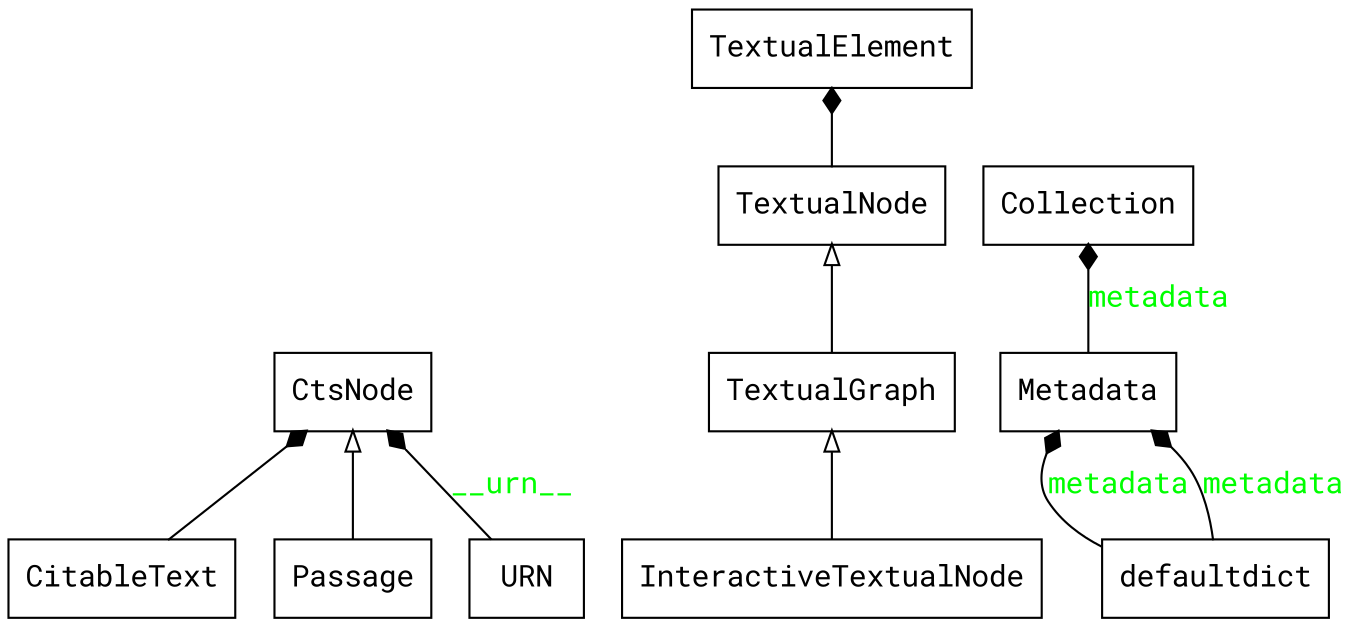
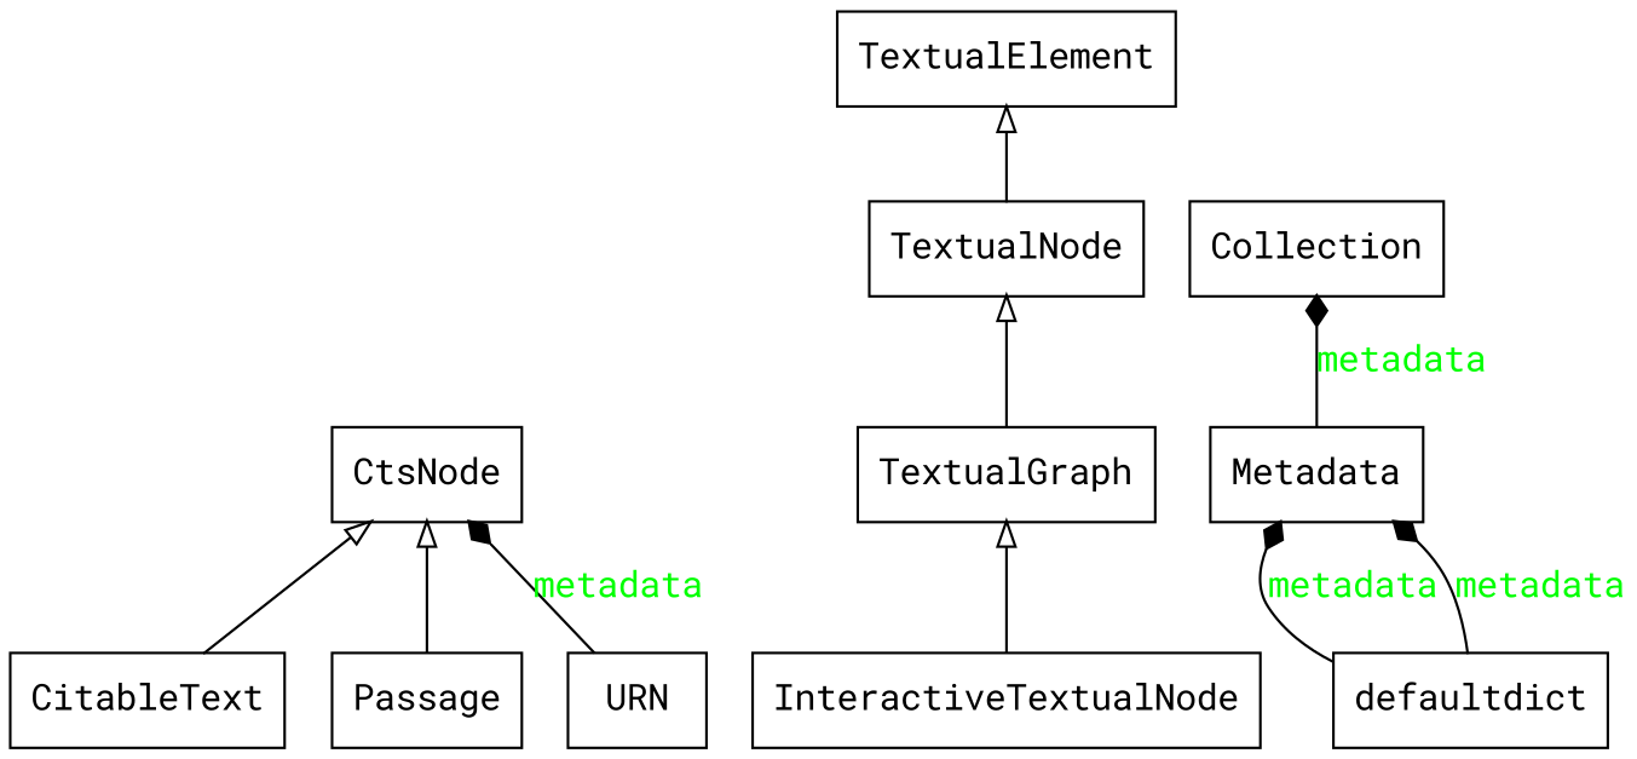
  digraph {
    fontname="Roboto Mono"
    rankdir=BT
    node [fontname="Roboto Mono" shape=record]
    edge [arrowhead=empty arrowtail=none fontname="Roboto Mono"]
    n1 [label=CtsNode]
    n2 [label=InteractiveTextualNode]
    n3 [label=TextualGraph]
    n4 [label=CitableText]
    n5 [label=Collection]
    n6 [label=TextualElement]
    n7 [label=TextualNode]
    n8 [label=Metadata]
    n9 [label=Passage]
    n10 [label=URN]
    n11 [label=defaultdict]
    n2 -> n3
    n3 -> n7
-   n4 -> n1 [arrowhead=diamond]
-   n7 -> n6 [arrowhead=diamond]
+   n4 -> n1
+   n7 -> n6
    n8 -> n5 [arrowhead=diamond fontcolor=green label=metadata style=solid]
    n9 -> n1
-   n10 -> n1 [arrowhead=diamond fontcolor=green label=__urn__ style=solid]
+   n10 -> n1 [arrowhead=diamond fontcolor=green label=metadata style=solid]
    n11 -> n8 [arrowhead=diamond fontcolor=green label=metadata style=solid]
    n11 -> n8 [arrowhead=diamond fontcolor=green label=metadata style=solid]
  }
